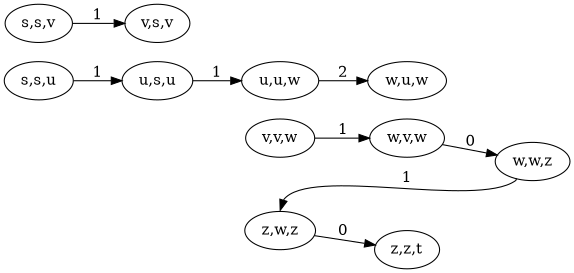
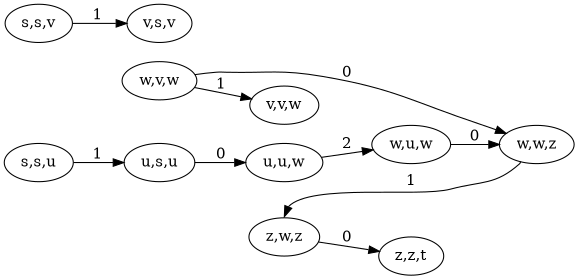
  digraph {
    rankdir=LR
    "v,v,w"
    "z,w,z"
    "u,u,w"
    "w,v,w"
    "z,z,t"
    "w,u,w"
    "w,w,z"
    "s,s,u"
    "u,s,u"
    "s,s,v"
    "v,s,v"
    subgraph sub_1 {
      rank=same
      "v,v,w"
      "z,w,z"
      "u,u,w"
    }
-   "v,v,w" -> "w,v,w" [label=1]
+   "w,v,w" -> "v,v,w" [label=1]
    "z,w,z" -> "z,z,t" [label=0]
    "u,u,w" -> "w,u,w" [label=2]
    "w,v,w" -> "w,w,z" [label=0]
+   "w,u,w" -> "w,w,z" [label=0]
    "w,w,z" -> "z,w,z" [headport=n label=1 tailport=sw]
    "s,s,u" -> "u,s,u" [label=1]
-   "u,s,u" -> "u,u,w" [label=1]
+   "u,s,u" -> "u,u,w" [label=0]
    "s,s,v" -> "v,s,v" [label=1]
  }
